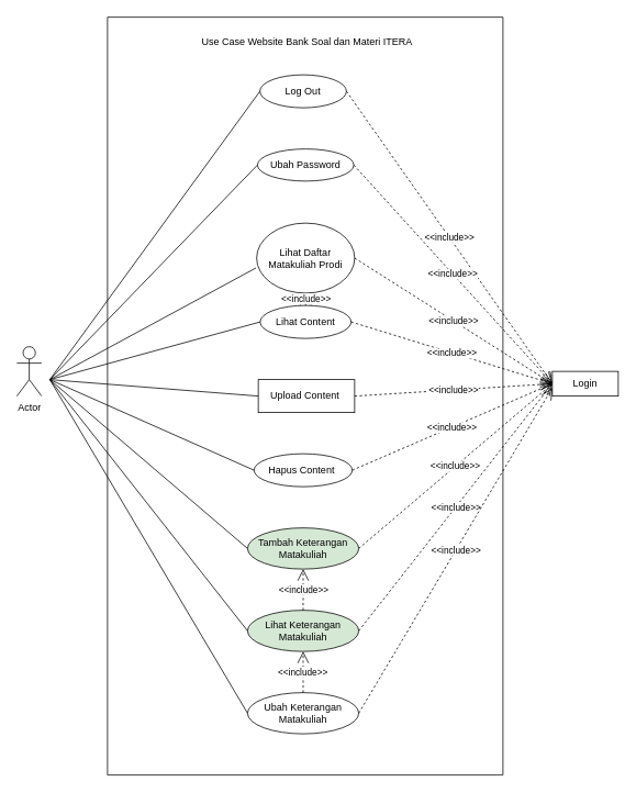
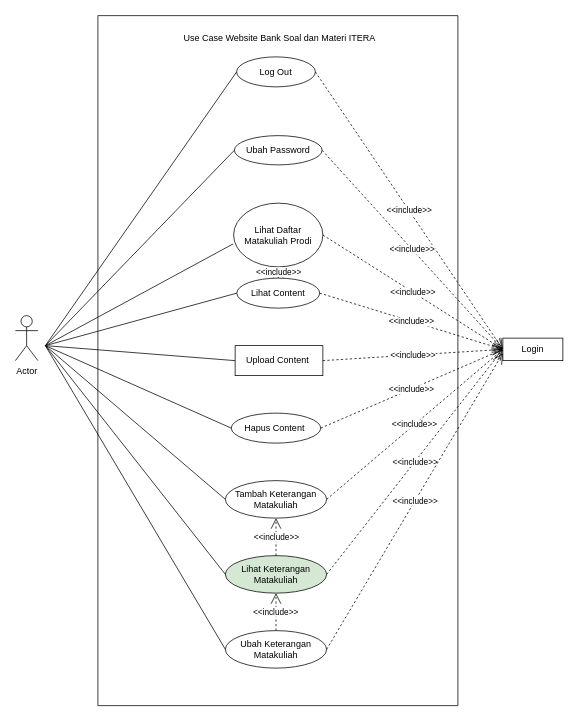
  <mxCell id="0" />
  <mxCell id="1" parent="0" />
  <mxCell id="2" value="Actor" style="shape=umlActor;verticalLabelPosition=bottom;labelBackgroundColor=#ffffff;verticalAlign=top;html=1;outlineConnect=0;" parent="1" vertex="1"><mxGeometry x="20" y="420" width="30" height="60" as="geometry" /></mxCell>
  <mxCell id="3" value="Login" style="rounded=0;whiteSpace=wrap;html=1;" parent="1" vertex="1"><mxGeometry x="670" y="450" width="80" height="30" as="geometry" /></mxCell>
- <mxCell id="4" value="Log Out" style="ellipse;whiteSpace=wrap;html=1;" parent="1" vertex="1"><mxGeometry x="315" y="90" width="105" height="40" as="geometry" /></mxCell>
+ <mxCell id="4" value="Log Out" style="ellipse;whiteSpace=wrap;html=1;" parent="1" vertex="1"><mxGeometry x="315" y="75" width="105" height="40" as="geometry" /></mxCell>
  <mxCell id="5" value="Ubah Password" style="ellipse;whiteSpace=wrap;html=1;" parent="1" vertex="1"><mxGeometry x="312" y="180" width="117" height="39" as="geometry" /></mxCell>
  <mxCell id="6" value="Lihat Daftar Matakuliah Prodi" style="ellipse;whiteSpace=wrap;html=1;" parent="1" vertex="1"><mxGeometry x="311" y="270" width="119" height="85" as="geometry" /></mxCell>
  <mxCell id="7" value="Upload Content&amp;nbsp;" style="whiteSpace=wrap;html=1;rounded=0;" parent="1" vertex="1"><mxGeometry x="313" y="460" width="117" height="40" as="geometry" /></mxCell>
  <mxCell id="8" value="Lihat Content" style="ellipse;whiteSpace=wrap;html=1;" parent="1" vertex="1"><mxGeometry x="315.25" y="370" width="110.5" height="40" as="geometry" /></mxCell>
  <mxCell id="9" value="Hapus Content&amp;nbsp;" style="ellipse;whiteSpace=wrap;html=1;" parent="1" vertex="1"><mxGeometry x="307.87" y="550" width="119.25" height="40" as="geometry" /></mxCell>
- <mxCell id="10" value="Tambah Keterangan Matakuliah" style="ellipse;whiteSpace=wrap;html=1;fillColor=#d5e8d4;" parent="1" vertex="1"><mxGeometry x="300" y="640" width="135" height="50" as="geometry" /></mxCell>
+ <mxCell id="10" value="Tambah Keterangan Matakuliah" style="ellipse;whiteSpace=wrap;html=1;" parent="1" vertex="1"><mxGeometry x="300" y="640" width="135" height="50" as="geometry" /></mxCell>
  <mxCell id="11" value="Lihat Keterangan Matakuliah" style="ellipse;whiteSpace=wrap;html=1;fillColor=#d5e8d4;" parent="1" vertex="1"><mxGeometry x="300" y="740" width="135" height="50" as="geometry" /></mxCell>
  <mxCell id="12" value="Ubah Keterangan Matakuliah" style="ellipse;whiteSpace=wrap;html=1;" parent="1" vertex="1"><mxGeometry x="299.99" y="840" width="135" height="50" as="geometry" /></mxCell>
  <mxCell id="13" value="" style="endArrow=none;html=1;" parent="1" edge="1"><mxGeometry width="50" height="50" relative="1" as="geometry"><mxPoint x="130" y="940" as="sourcePoint" /><mxPoint x="130" y="20" as="targetPoint" /></mxGeometry></mxCell>
  <mxCell id="14" value="" style="endArrow=none;html=1;" parent="1" edge="1"><mxGeometry width="50" height="50" relative="1" as="geometry"><mxPoint x="130" y="940" as="sourcePoint" /><mxPoint x="610" y="940" as="targetPoint" /></mxGeometry></mxCell>
  <mxCell id="15" value="" style="endArrow=none;html=1;" parent="1" edge="1"><mxGeometry width="50" height="50" relative="1" as="geometry"><mxPoint x="610" y="940" as="sourcePoint" /><mxPoint x="610" y="20" as="targetPoint" /></mxGeometry></mxCell>
  <mxCell id="16" value="" style="endArrow=none;html=1;" parent="1" edge="1"><mxGeometry width="50" height="50" relative="1" as="geometry"><mxPoint x="610" y="20" as="sourcePoint" /><mxPoint x="130" y="20" as="targetPoint" /></mxGeometry></mxCell>
  <mxCell id="17" value="Use Case Website Bank Soal dan Materi ITERA" style="text;html=1;align=center;verticalAlign=middle;resizable=0;points=[];autosize=1;" parent="1" vertex="1"><mxGeometry x="236.5" y="40" width="270" height="20" as="geometry" /></mxCell>
  <mxCell id="18" value="" style="endArrow=none;html=1;entryX=0;entryY=0.5;entryDx=0;entryDy=0;" parent="1" target="4" edge="1"><mxGeometry width="50" height="50" relative="1" as="geometry"><mxPoint x="60" y="460" as="sourcePoint" /><mxPoint x="640" y="320" as="targetPoint" /></mxGeometry></mxCell>
  <mxCell id="19" value="" style="endArrow=none;html=1;entryX=0;entryY=0.5;entryDx=0;entryDy=0;" parent="1" target="5" edge="1"><mxGeometry width="50" height="50" relative="1" as="geometry"><mxPoint x="60" y="460" as="sourcePoint" /><mxPoint x="325" y="120" as="targetPoint" /></mxGeometry></mxCell>
  <mxCell id="20" value="" style="endArrow=none;html=1;entryX=-0.006;entryY=0.64;entryDx=0;entryDy=0;entryPerimeter=0;" parent="1" target="6" edge="1"><mxGeometry width="50" height="50" relative="1" as="geometry"><mxPoint x="60" y="460" as="sourcePoint" /><mxPoint x="335" y="130" as="targetPoint" /></mxGeometry></mxCell>
  <mxCell id="21" value="" style="endArrow=none;html=1;entryX=0;entryY=0.5;entryDx=0;entryDy=0;" parent="1" target="8" edge="1"><mxGeometry width="50" height="50" relative="1" as="geometry"><mxPoint x="60" y="460" as="sourcePoint" /><mxPoint x="345" y="140" as="targetPoint" /></mxGeometry></mxCell>
  <mxCell id="22" value="" style="endArrow=none;html=1;entryX=0;entryY=0.5;entryDx=0;entryDy=0;" parent="1" target="7" edge="1"><mxGeometry width="50" height="50" relative="1" as="geometry"><mxPoint x="60" y="460" as="sourcePoint" /><mxPoint x="355" y="150" as="targetPoint" /></mxGeometry></mxCell>
  <mxCell id="23" value="" style="endArrow=none;html=1;entryX=0;entryY=0.5;entryDx=0;entryDy=0;" parent="1" target="9" edge="1"><mxGeometry width="50" height="50" relative="1" as="geometry"><mxPoint x="60" y="460" as="sourcePoint" /><mxPoint x="365" y="160" as="targetPoint" /></mxGeometry></mxCell>
  <mxCell id="24" value="" style="endArrow=none;html=1;entryX=0;entryY=0.5;entryDx=0;entryDy=0;" parent="1" target="10" edge="1"><mxGeometry width="50" height="50" relative="1" as="geometry"><mxPoint x="60" y="460" as="sourcePoint" /><mxPoint x="290" y="680" as="targetPoint" /></mxGeometry></mxCell>
  <mxCell id="25" value="" style="endArrow=none;html=1;entryX=0;entryY=0.5;entryDx=0;entryDy=0;" parent="1" target="11" edge="1"><mxGeometry width="50" height="50" relative="1" as="geometry"><mxPoint x="60" y="460" as="sourcePoint" /><mxPoint x="280" y="765" as="targetPoint" /></mxGeometry></mxCell>
  <mxCell id="26" value="" style="endArrow=none;html=1;entryX=0;entryY=0.5;entryDx=0;entryDy=0;" parent="1" target="12" edge="1"><mxGeometry width="50" height="50" relative="1" as="geometry"><mxPoint x="60" y="460" as="sourcePoint" /><mxPoint x="320" y="685" as="targetPoint" /></mxGeometry></mxCell>
  <mxCell id="27" value="&amp;lt;&amp;lt;include&amp;gt;&amp;gt;" style="endArrow=open;endSize=12;dashed=1;html=1;exitX=1;exitY=0.5;exitDx=0;exitDy=0;entryX=0;entryY=0.5;entryDx=0;entryDy=0;" parent="1" source="4" target="3" edge="1"><mxGeometry width="160" relative="1" as="geometry"><mxPoint x="422.5" y="180" as="sourcePoint" /><mxPoint x="660" y="504" as="targetPoint" /></mxGeometry></mxCell>
  <mxCell id="28" value="&amp;lt;&amp;lt;include&amp;gt;&amp;gt;" style="endArrow=open;endSize=12;dashed=1;html=1;exitX=1;exitY=0.5;exitDx=0;exitDy=0;entryX=0;entryY=0.5;entryDx=0;entryDy=0;" parent="1" source="5" target="3" edge="1"><mxGeometry width="160" relative="1" as="geometry"><mxPoint x="432.5" y="190" as="sourcePoint" /><mxPoint x="640" y="490" as="targetPoint" /></mxGeometry></mxCell>
  <mxCell id="29" value="&amp;lt;&amp;lt;include&amp;gt;&amp;gt;" style="endArrow=open;endSize=12;dashed=1;html=1;exitX=1;exitY=0.5;exitDx=0;exitDy=0;entryX=0;entryY=0.5;entryDx=0;entryDy=0;" parent="1" source="6" target="3" edge="1"><mxGeometry width="160" relative="1" as="geometry"><mxPoint x="442.5" y="200" as="sourcePoint" /><mxPoint x="680" y="524" as="targetPoint" /></mxGeometry></mxCell>
  <mxCell id="30" value="&amp;lt;&amp;lt;include&amp;gt;&amp;gt;" style="endArrow=open;endSize=12;dashed=1;html=1;exitX=1;exitY=0.5;exitDx=0;exitDy=0;entryX=0;entryY=0.5;entryDx=0;entryDy=0;" parent="1" source="8" target="3" edge="1"><mxGeometry width="160" relative="1" as="geometry"><mxPoint x="452.5" y="210" as="sourcePoint" /><mxPoint x="690" y="534" as="targetPoint" /></mxGeometry></mxCell>
  <mxCell id="31" value="&amp;lt;&amp;lt;include&amp;gt;&amp;gt;" style="endArrow=open;endSize=12;dashed=1;html=1;exitX=1;exitY=0.5;exitDx=0;exitDy=0;entryX=0;entryY=0.5;entryDx=0;entryDy=0;" parent="1" source="7" target="3" edge="1"><mxGeometry width="160" relative="1" as="geometry"><mxPoint x="462.5" y="220" as="sourcePoint" /><mxPoint x="700" y="544" as="targetPoint" /></mxGeometry></mxCell>
  <mxCell id="32" value="&amp;lt;&amp;lt;include&amp;gt;&amp;gt;" style="endArrow=open;endSize=12;dashed=1;html=1;exitX=1;exitY=0.5;exitDx=0;exitDy=0;entryX=0;entryY=0.5;entryDx=0;entryDy=0;" parent="1" source="9" target="3" edge="1"><mxGeometry width="160" relative="1" as="geometry"><mxPoint x="440" y="490" as="sourcePoint" /><mxPoint x="680" y="475" as="targetPoint" /></mxGeometry></mxCell>
  <mxCell id="33" value="&amp;lt;&amp;lt;include&amp;gt;&amp;gt;" style="endArrow=open;endSize=12;dashed=1;html=1;exitX=1;exitY=0.5;exitDx=0;exitDy=0;entryX=0;entryY=0.5;entryDx=0;entryDy=0;" parent="1" source="10" target="3" edge="1"><mxGeometry width="160" relative="1" as="geometry"><mxPoint x="450" y="500" as="sourcePoint" /><mxPoint x="690" y="485" as="targetPoint" /></mxGeometry></mxCell>
  <mxCell id="34" value="&amp;lt;&amp;lt;include&amp;gt;&amp;gt;" style="endArrow=open;endSize=12;dashed=1;html=1;exitX=1;exitY=0.5;exitDx=0;exitDy=0;entryX=0;entryY=0.5;entryDx=0;entryDy=0;" parent="1" source="11" target="3" edge="1"><mxGeometry width="160" relative="1" as="geometry"><mxPoint x="460" y="510" as="sourcePoint" /><mxPoint x="700" y="495" as="targetPoint" /></mxGeometry></mxCell>
  <mxCell id="35" value="&amp;lt;&amp;lt;include&amp;gt;&amp;gt;" style="endArrow=open;endSize=12;dashed=1;html=1;exitX=1;exitY=0.5;exitDx=0;exitDy=0;" parent="1" source="12" edge="1"><mxGeometry width="160" relative="1" as="geometry"><mxPoint x="460" y="880" as="sourcePoint" /><mxPoint x="670" y="470" as="targetPoint" /></mxGeometry></mxCell>
  <mxCell id="36" value="&amp;lt;&amp;lt;include&amp;gt;&amp;gt;" style="endArrow=open;endSize=12;dashed=1;html=1;exitX=0.5;exitY=0;exitDx=0;exitDy=0;entryX=0.5;entryY=1;entryDx=0;entryDy=0;" parent="1" source="12" target="11" edge="1"><mxGeometry width="160" relative="1" as="geometry"><mxPoint x="290" y="810" as="sourcePoint" /><mxPoint x="300" y="830" as="targetPoint" /></mxGeometry></mxCell>
  <mxCell id="37" value="&amp;lt;&amp;lt;include&amp;gt;&amp;gt;" style="endArrow=open;endSize=12;dashed=1;html=1;exitX=0.5;exitY=0;exitDx=0;exitDy=0;entryX=0.5;entryY=1;entryDx=0;entryDy=0;" parent="1" source="11" target="10" edge="1"><mxGeometry width="160" relative="1" as="geometry"><mxPoint x="445" y="675" as="sourcePoint" /><mxPoint x="680" y="475" as="targetPoint" /></mxGeometry></mxCell>
  <mxCell id="38" value="&amp;lt;&amp;lt;include&amp;gt;&amp;gt;" style="endArrow=open;endSize=12;dashed=1;html=1;exitX=0.5;exitY=0;exitDx=0;exitDy=0;" parent="1" source="8" target="6" edge="1"><mxGeometry width="160" relative="1" as="geometry"><mxPoint x="431.5" y="640" as="sourcePoint" /><mxPoint x="660" y="504" as="targetPoint" /></mxGeometry></mxCell>
